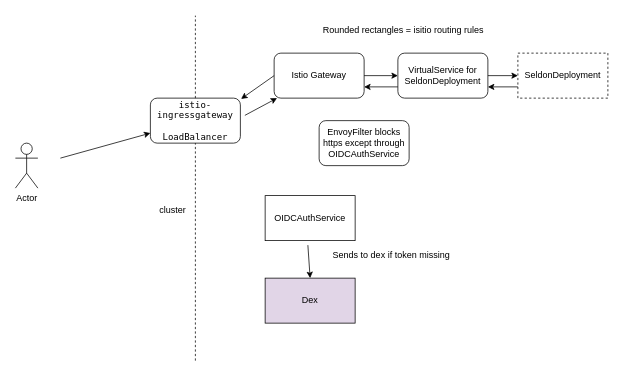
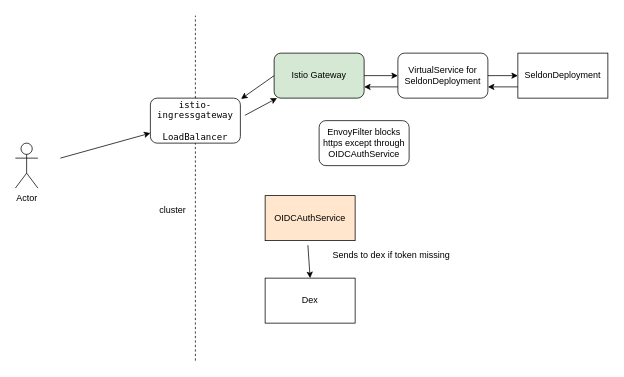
  <mxCell id="0" />
  <mxCell id="1" parent="0" />
  <mxCell id="2" value="Actor" style="shape=umlActor;verticalLabelPosition=bottom;labelBackgroundColor=#ffffff;verticalAlign=top;html=1;outlineConnect=0;" vertex="1" parent="1"><mxGeometry x="20" y="190" width="30" height="60" as="geometry" /></mxCell>
  <mxCell id="3" value="" style="endArrow=classic;html=1;" edge="1" parent="1" target="4"><mxGeometry width="50" height="50" relative="1" as="geometry"><mxPoint x="80" y="210" as="sourcePoint" /><mxPoint x="70" y="290" as="targetPoint" /></mxGeometry></mxCell>
  <mxCell id="4" value="&lt;span style=&quot;font-family: monospace&quot;&gt;&lt;span style=&quot;background-color: rgb(255 , 255 , 255)&quot;&gt;istio-ingressgateway&lt;br&gt;&lt;/span&gt;&lt;br&gt;LoadBalancer&lt;br&gt;&lt;/span&gt;" style="whiteSpace=wrap;html=1;rounded=1;" vertex="1" parent="1"><mxGeometry x="200" y="130" width="120" height="60" as="geometry" /></mxCell>
  <mxCell id="5" value="" style="endArrow=none;dashed=1;html=1;" edge="1" parent="1" target="4"><mxGeometry width="50" height="50" relative="1" as="geometry"><mxPoint x="260" y="480" as="sourcePoint" /><mxPoint x="70" y="290" as="targetPoint" /></mxGeometry></mxCell>
  <mxCell id="6" value="" style="endArrow=none;dashed=1;html=1;exitX=0.5;exitY=0;exitDx=0;exitDy=0;" edge="1" parent="1" source="4"><mxGeometry width="50" height="50" relative="1" as="geometry"><mxPoint x="20" y="550" as="sourcePoint" /><mxPoint x="260" y="20" as="targetPoint" /></mxGeometry></mxCell>
  <mxCell id="7" value="cluster" style="text;html=1;strokeColor=none;fillColor=none;align=center;verticalAlign=middle;whiteSpace=wrap;rounded=0;" vertex="1" parent="1"><mxGeometry x="210" y="270" width="40" height="20" as="geometry" /></mxCell>
- <mxCell id="8" value="Istio Gateway" style="rounded=1;whiteSpace=wrap;html=1;" vertex="1" parent="1"><mxGeometry x="365" y="70" width="120" height="60" as="geometry" /></mxCell>
+ <mxCell id="8" value="Istio Gateway" style="rounded=1;whiteSpace=wrap;html=1;fillColor=#d5e8d4;" vertex="1" parent="1"><mxGeometry x="365" y="70" width="120" height="60" as="geometry" /></mxCell>
  <mxCell id="9" value="VirtualService for SeldonDeployment" style="rounded=1;whiteSpace=wrap;html=1;" vertex="1" parent="1"><mxGeometry x="530" y="70" width="120" height="60" as="geometry" /></mxCell>
- <mxCell id="10" value="SeldonDeployment" style="rounded=0;whiteSpace=wrap;html=1;dashed=1;" vertex="1" parent="1"><mxGeometry x="690" y="70" width="120" height="60" as="geometry" /></mxCell>
+ <mxCell id="10" value="SeldonDeployment" style="rounded=0;whiteSpace=wrap;html=1;" vertex="1" parent="1"><mxGeometry x="690" y="70" width="120" height="60" as="geometry" /></mxCell>
  <mxCell id="11" value="EnvoyFilter blocks https except through OIDCAuthService" style="rounded=1;whiteSpace=wrap;html=1;" vertex="1" parent="1"><mxGeometry x="425" y="160" width="120" height="60" as="geometry" /></mxCell>
- <mxCell id="12" value="OIDCAuthService" style="rounded=0;whiteSpace=wrap;html=1;" vertex="1" parent="1"><mxGeometry x="353" y="260" width="120" height="60" as="geometry" /></mxCell>
- <mxCell id="13" value="Dex" style="rounded=0;whiteSpace=wrap;html=1;fillColor=#e1d5e7;" vertex="1" parent="1"><mxGeometry x="353" y="370" width="120" height="60" as="geometry" /></mxCell>
+ <mxCell id="12" value="OIDCAuthService" style="rounded=0;whiteSpace=wrap;html=1;fillColor=#ffe6cc;" vertex="1" parent="1"><mxGeometry x="353" y="260" width="120" height="60" as="geometry" /></mxCell>
+ <mxCell id="13" value="Dex" style="rounded=0;whiteSpace=wrap;html=1;" vertex="1" parent="1"><mxGeometry x="353" y="370" width="120" height="60" as="geometry" /></mxCell>
  <mxCell id="14" value="Sends to dex if token missing" style="text;html=1;strokeColor=none;fillColor=none;align=center;verticalAlign=middle;whiteSpace=wrap;rounded=0;" vertex="1" parent="1"><mxGeometry x="413" y="330" width="217" height="20" as="geometry" /></mxCell>
  <mxCell id="15" value="" style="endArrow=classic;html=1;entryX=0.5;entryY=0;entryDx=0;entryDy=0;" edge="1" parent="1" target="13"><mxGeometry width="50" height="50" relative="1" as="geometry"><mxPoint x="410" y="326" as="sourcePoint" /><mxPoint x="70" y="500" as="targetPoint" /></mxGeometry></mxCell>
  <mxCell id="16" value="" style="endArrow=classic;html=1;exitX=1.05;exitY=0.383;exitDx=0;exitDy=0;exitPerimeter=0;" edge="1" parent="1" source="4" target="8"><mxGeometry width="50" height="50" relative="1" as="geometry"><mxPoint x="20" y="550" as="sourcePoint" /><mxPoint x="70" y="500" as="targetPoint" /></mxGeometry></mxCell>
- <mxCell id="17" value="Rounded rectangles = isitio routing rules" style="text;html=1;strokeColor=none;fillColor=none;align=center;verticalAlign=middle;whiteSpace=wrap;rounded=0;" vertex="1" parent="1"><mxGeometry x="365" y="30" width="345" height="20" as="geometry" /></mxCell>
  <mxCell id="18" value="" style="endArrow=classic;html=1;exitX=1;exitY=0.5;exitDx=0;exitDy=0;" edge="1" parent="1" source="8" target="9"><mxGeometry width="50" height="50" relative="1" as="geometry"><mxPoint x="20" y="550" as="sourcePoint" /><mxPoint x="70" y="500" as="targetPoint" /></mxGeometry></mxCell>
  <mxCell id="19" value="" style="endArrow=classic;html=1;exitX=1;exitY=0.5;exitDx=0;exitDy=0;" edge="1" parent="1" source="9" target="10"><mxGeometry width="50" height="50" relative="1" as="geometry"><mxPoint x="20" y="550" as="sourcePoint" /><mxPoint x="70" y="500" as="targetPoint" /></mxGeometry></mxCell>
  <mxCell id="20" value="" style="endArrow=classic;html=1;exitX=0;exitY=0.75;exitDx=0;exitDy=0;entryX=1;entryY=0.75;entryDx=0;entryDy=0;" edge="1" parent="1" source="10" target="9"><mxGeometry width="50" height="50" relative="1" as="geometry"><mxPoint x="20" y="550" as="sourcePoint" /><mxPoint x="70" y="500" as="targetPoint" /></mxGeometry></mxCell>
  <mxCell id="21" value="" style="endArrow=classic;html=1;exitX=0;exitY=0.75;exitDx=0;exitDy=0;entryX=1;entryY=0.75;entryDx=0;entryDy=0;" edge="1" parent="1" source="9" target="8"><mxGeometry width="50" height="50" relative="1" as="geometry"><mxPoint x="20" y="550" as="sourcePoint" /><mxPoint x="70" y="500" as="targetPoint" /></mxGeometry></mxCell>
  <mxCell id="22" value="" style="endArrow=classic;html=1;exitX=0;exitY=0.5;exitDx=0;exitDy=0;entryX=1.008;entryY=0.017;entryDx=0;entryDy=0;entryPerimeter=0;" edge="1" parent="1" source="8" target="4"><mxGeometry width="50" height="50" relative="1" as="geometry"><mxPoint x="20" y="550" as="sourcePoint" /><mxPoint x="70" y="500" as="targetPoint" /></mxGeometry></mxCell>
